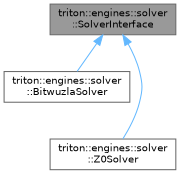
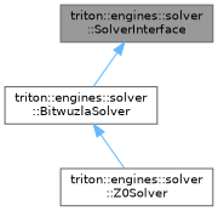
  digraph {
    node [color=gray40 fillcolor=white fontname=Helvetica fontsize=10 shape=box style=filled]
    edge [color=steelblue1 dir=back fontname=Helvetica fontsize=10 labelfontname=Helvetica labelfontsize=10 style=solid]
    n1 [fillcolor=grey60 fontcolor=black height=0.2 label="triton::engines::solver\l::SolverInterface" width=0.4]
    n2 [height=0.2 label="triton::engines::solver\l::BitwuzlaSolver" width=0.4]
    n3 [height=0.2 label="triton::engines::solver\l::Z0Solver" width=0.4]
    n1 -> n2
-   n1 -> n3
+   n2 -> n3
  }
